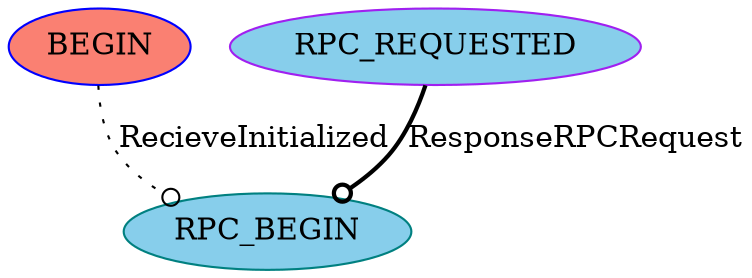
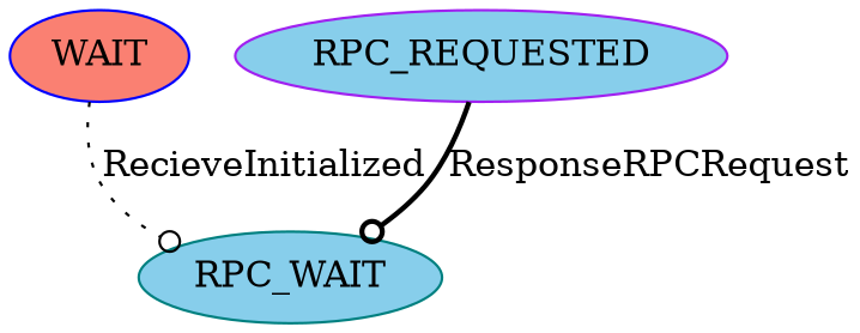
  digraph {
    node [fillcolor=skyblue style=filled]
    edge [arrowhead=odot]
-   BEGIN [color=blue fillcolor=salmon]
-   RPC_WAIT [color=teal label=RPC_BEGIN]
+   BEGIN [color=blue fillcolor=salmon label=WAIT]
+   RPC_WAIT [color=teal]
    RPC_REQUESTED [color=purple]
    BEGIN -> RPC_WAIT [label=RecieveInitialized style=dotted]
    RPC_REQUESTED -> RPC_WAIT [label=ResponseRPCRequest style=bold]
  }
